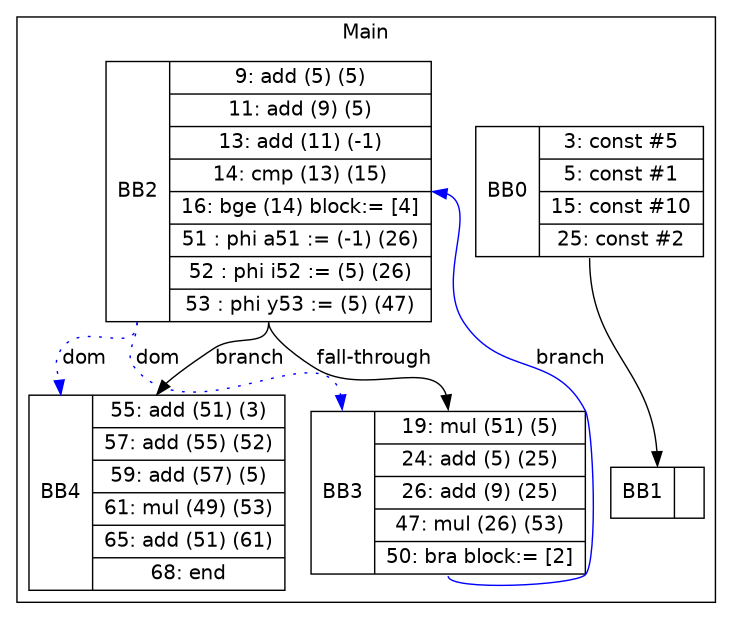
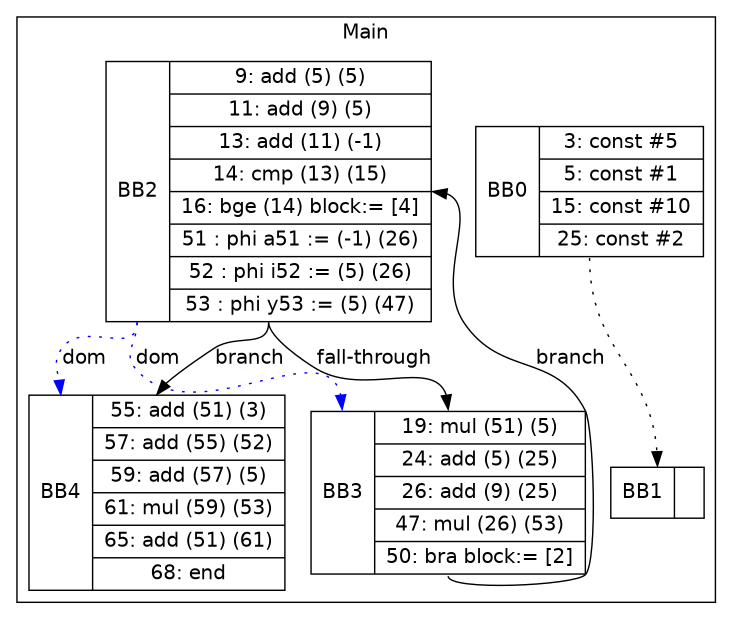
  digraph {
    fontname="DejaVu Sans"
    node [fontname="DejaVu Sans" shape=record]
    edge [fontname="DejaVu Sans" headport=n tailport=s]
    n1 [label="<b>BB0|{3: const #5|5: const #1|15: const #10|25: const #2}"]
    n2 [label="<b>BB1|}"]
    n3 [label="<b>BB2|{9: add (5) (5)|11: add (9) (5)|13: add (11) (-1)|14: cmp (13) (15)|16: bge (14) block:= [4]|51 : phi a51 := (-1) (26)|52 : phi i52 := (5) (26)|53 : phi y53 := (5) (47)}"]
    n4 [label="<b>BB3|{19: mul (51) (5)|24: add (5) (25)|26: add (9) (25)|47: mul (26) (53)|50: bra block:= [2]}"]
-   n5 [label="<b>BB4|{55: add (51) (3)|57: add (55) (52)|59: add (57) (5)|61: mul (49) (53)|65: add (51) (61)|68: end}"]
+   n5 [label="<b>BB4|{55: add (51) (3)|57: add (55) (52)|59: add (57) (5)|61: mul (59) (53)|65: add (51) (61)|68: end}"]
    subgraph cluster_1 {
      label=Main
      n1
      n2
      n3
      n4
      n5
    }
-   n1 -> n2
+   n1 -> n2 [style=dotted]
    n3 -> n4 [color=blue headport=b label=dom style=dotted tailport=b]
    n3 -> n4 [label="fall-through"]
    n3 -> n5 [color=blue headport=b label=dom style=dotted tailport=b]
    n3 -> n5 [label=branch]
-   n4 -> n3 [headport=e label=branch color=blue]
+   n4 -> n3 [headport=e label=branch]
  }
